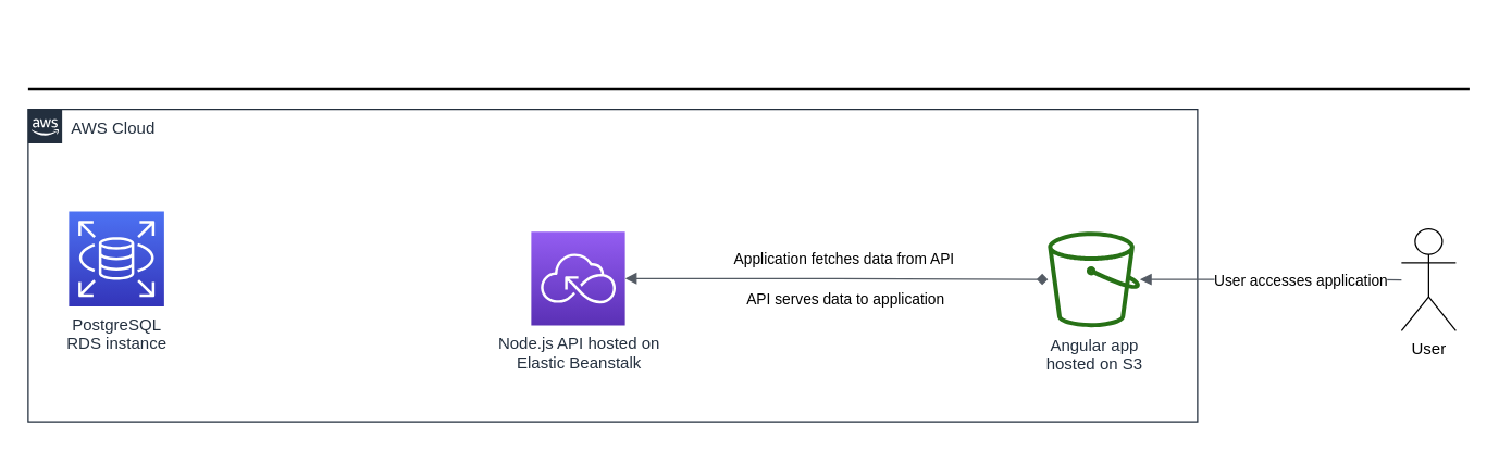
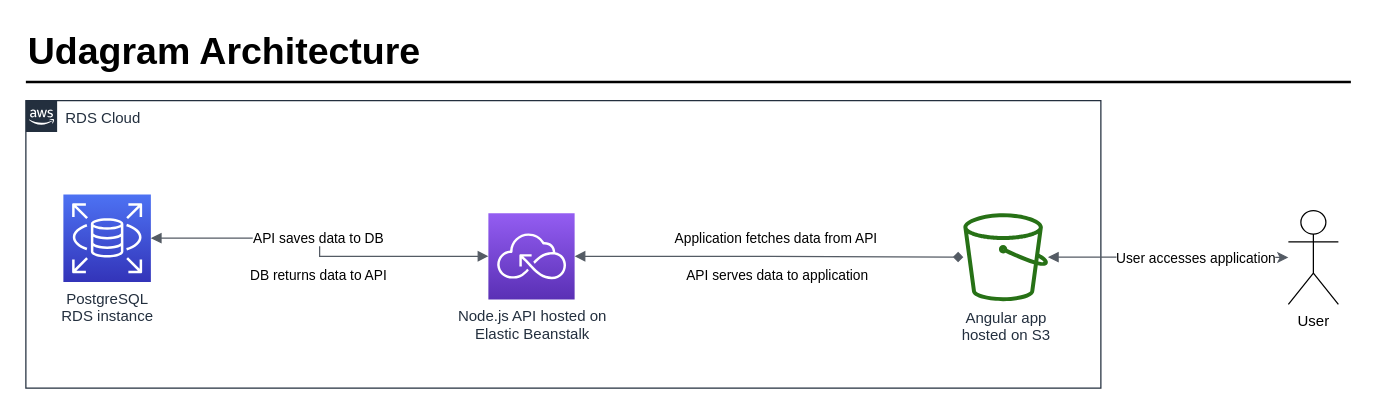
  <mxCell id="0" />
  <mxCell id="1" parent="0" />
+ <mxCell id="2" value="Udagram Architecture" style="text;html=1;resizable=0;points=[];autosize=1;align=left;verticalAlign=top;spacingTop=-4;fontSize=30;fontStyle=1" parent="1" vertex="1"><mxGeometry x="20" y="20" width="330" height="40" as="geometry" /></mxCell>
  <mxCell id="3" value="" style="line;strokeWidth=2;html=1;fontSize=14;" parent="1" vertex="1"><mxGeometry x="20" y="60" width="1060" height="10" as="geometry" /></mxCell>
- <mxCell id="4" value="AWS Cloud" style="points=[[0,0],[0.25,0],[0.5,0],[0.75,0],[1,0],[1,0.25],[1,0.5],[1,0.75],[1,1],[0.75,1],[0.5,1],[0.25,1],[0,1],[0,0.75],[0,0.5],[0,0.25]];outlineConnect=0;gradientColor=none;html=1;whiteSpace=wrap;fontSize=12;fontStyle=0;shape=mxgraph.aws4.group;grIcon=mxgraph.aws4.group_aws_cloud_alt;strokeColor=#232F3E;fillColor=none;verticalAlign=top;align=left;spacingLeft=30;fontColor=#232F3E;dashed=0;" parent="1" vertex="1"><mxGeometry x="20" y="80" width="860" height="230" as="geometry" /></mxCell>
+ <mxCell id="4" value="RDS Cloud" style="points=[[0,0],[0.25,0],[0.5,0],[0.75,0],[1,0],[1,0.25],[1,0.5],[1,0.75],[1,1],[0.75,1],[0.5,1],[0.25,1],[0,1],[0,0.75],[0,0.5],[0,0.25]];outlineConnect=0;gradientColor=none;html=1;whiteSpace=wrap;fontSize=12;fontStyle=0;shape=mxgraph.aws4.group;grIcon=mxgraph.aws4.group_aws_cloud_alt;strokeColor=#232F3E;fillColor=none;verticalAlign=top;align=left;spacingLeft=30;fontColor=#232F3E;dashed=0;" parent="1" vertex="1"><mxGeometry x="20" y="80" width="860" height="230" as="geometry" /></mxCell>
  <mxCell id="5" value="Angular app &lt;br&gt;hosted on S3" style="outlineConnect=0;fontColor=#232F3E;gradientColor=none;fillColor=#277116;strokeColor=none;dashed=0;verticalLabelPosition=bottom;verticalAlign=top;align=center;html=1;fontSize=12;fontStyle=0;aspect=fixed;pointerEvents=1;shape=mxgraph.aws4.bucket;" parent="1" vertex="1"><mxGeometry x="770" y="170" width="67.69" height="70.4" as="geometry" /></mxCell>
  <mxCell id="6" value="Node.js API hosted on &lt;br&gt;Elastic Beanstalk" style="points=[[0,0,0],[0.25,0,0],[0.5,0,0],[0.75,0,0],[1,0,0],[0,1,0],[0.25,1,0],[0.5,1,0],[0.75,1,0],[1,1,0],[0,0.25,0],[0,0.5,0],[0,0.75,0],[1,0.25,0],[1,0.5,0],[1,0.75,0]];outlineConnect=0;fontColor=#232F3E;gradientColor=#945DF2;gradientDirection=north;fillColor=#5A30B5;strokeColor=#ffffff;dashed=0;verticalLabelPosition=bottom;verticalAlign=top;align=center;html=1;fontSize=12;fontStyle=0;aspect=fixed;shape=mxgraph.aws4.resourceIcon;resIcon=mxgraph.aws4.serverless;" parent="1" vertex="1"><mxGeometry x="390" y="170" width="69" height="69" as="geometry" /></mxCell>
  <mxCell id="7" value="PostgreSQL &lt;br&gt;RDS instance" style="points=[[0,0,0],[0.25,0,0],[0.5,0,0],[0.75,0,0],[1,0,0],[0,1,0],[0.25,1,0],[0.5,1,0],[0.75,1,0],[1,1,0],[0,0.25,0],[0,0.5,0],[0,0.75,0],[1,0.25,0],[1,0.5,0],[1,0.75,0]];outlineConnect=0;fontColor=#232F3E;gradientColor=#4D72F3;gradientDirection=north;fillColor=#3334B9;strokeColor=#ffffff;dashed=0;verticalLabelPosition=bottom;verticalAlign=top;align=center;html=1;fontSize=12;fontStyle=0;aspect=fixed;shape=mxgraph.aws4.resourceIcon;resIcon=mxgraph.aws4.rds;" parent="1" vertex="1"><mxGeometry x="50" y="155" width="70" height="70" as="geometry" /></mxCell>
  <mxCell id="8" value="" style="edgeStyle=orthogonalEdgeStyle;html=1;endArrow=diamond;elbow=vertical;startArrow=block;startFill=1;endFill=1;strokeColor=#545B64;rounded=0;exitX=1;exitY=0.5;exitDx=0;exitDy=0;exitPerimeter=0;" parent="1" source="6" target="5" edge="1"><mxGeometry width="100" relative="1" as="geometry"><mxPoint x="430" y="220" as="sourcePoint" /><mxPoint x="530" y="220" as="targetPoint" /></mxGeometry></mxCell>
  <mxCell id="9" value="Application fetches data from API" style="edgeLabel;html=1;align=center;verticalAlign=middle;resizable=0;points=[];" parent="8" vertex="1" connectable="0"><mxGeometry x="-0.126" y="-2" relative="1" as="geometry"><mxPoint x="24" y="-17" as="offset" /></mxGeometry></mxCell>
  <mxCell id="10" value="API serves data to application" style="edgeLabel;html=1;align=center;verticalAlign=middle;resizable=0;points=[];" parent="8" vertex="1" connectable="0"><mxGeometry x="-0.155" relative="1" as="geometry"><mxPoint x="29" y="15" as="offset" /></mxGeometry></mxCell>
+ <mxCell id="11" value="" style="edgeStyle=orthogonalEdgeStyle;html=1;endArrow=block;elbow=vertical;startArrow=block;startFill=1;endFill=1;strokeColor=#545B64;rounded=0;exitX=1;exitY=0.5;exitDx=0;exitDy=0;exitPerimeter=0;entryX=0;entryY=0.5;entryDx=0;entryDy=0;entryPerimeter=0;" parent="1" source="7" target="6" edge="1"><mxGeometry width="100" relative="1" as="geometry"><mxPoint x="200" y="210" as="sourcePoint" /><mxPoint x="300" y="210" as="targetPoint" /></mxGeometry></mxCell>
+ <mxCell id="12" value="API saves data to DB" style="edgeLabel;html=1;align=center;verticalAlign=middle;resizable=0;points=[];" parent="11" vertex="1" connectable="0"><mxGeometry x="0.141" y="-1" relative="1" as="geometry"><mxPoint x="-14" y="-16" as="offset" /></mxGeometry></mxCell>
+ <mxCell id="13" value="DB returns data to API" style="edgeLabel;html=1;align=center;verticalAlign=middle;resizable=0;points=[];" parent="11" vertex="1" connectable="0"><mxGeometry x="0.09" y="-5" relative="1" as="geometry"><mxPoint x="-7" y="10" as="offset" /></mxGeometry></mxCell>
  <mxCell id="14" value="User" style="shape=umlActor;verticalLabelPosition=bottom;verticalAlign=top;html=1;outlineConnect=0;" parent="1" vertex="1"><mxGeometry x="1030" y="168" width="40" height="75" as="geometry" /></mxCell>
- <mxCell id="15" value="" style="edgeStyle=orthogonalEdgeStyle;html=1;endArrow=none;elbow=vertical;startArrow=block;startFill=1;strokeColor=#545B64;rounded=0;" parent="1" source="5" target="14" edge="1"><mxGeometry width="100" relative="1" as="geometry"><mxPoint x="920" y="210" as="sourcePoint" /><mxPoint x="1020" y="210" as="targetPoint" /></mxGeometry></mxCell>
+ <mxCell id="15" value="" style="edgeStyle=orthogonalEdgeStyle;html=1;endArrow=classic;elbow=vertical;startArrow=block;startFill=1;strokeColor=#545B64;rounded=0;" parent="1" source="5" target="14" edge="1"><mxGeometry width="100" relative="1" as="geometry"><mxPoint x="920" y="210" as="sourcePoint" /><mxPoint x="1020" y="210" as="targetPoint" /></mxGeometry></mxCell>
  <mxCell id="16" value="User accesses application" style="edgeLabel;html=1;align=center;verticalAlign=middle;resizable=0;points=[];" parent="15" vertex="1" connectable="0"><mxGeometry x="0.223" y="5" relative="1" as="geometry"><mxPoint y="5" as="offset" /></mxGeometry></mxCell>
